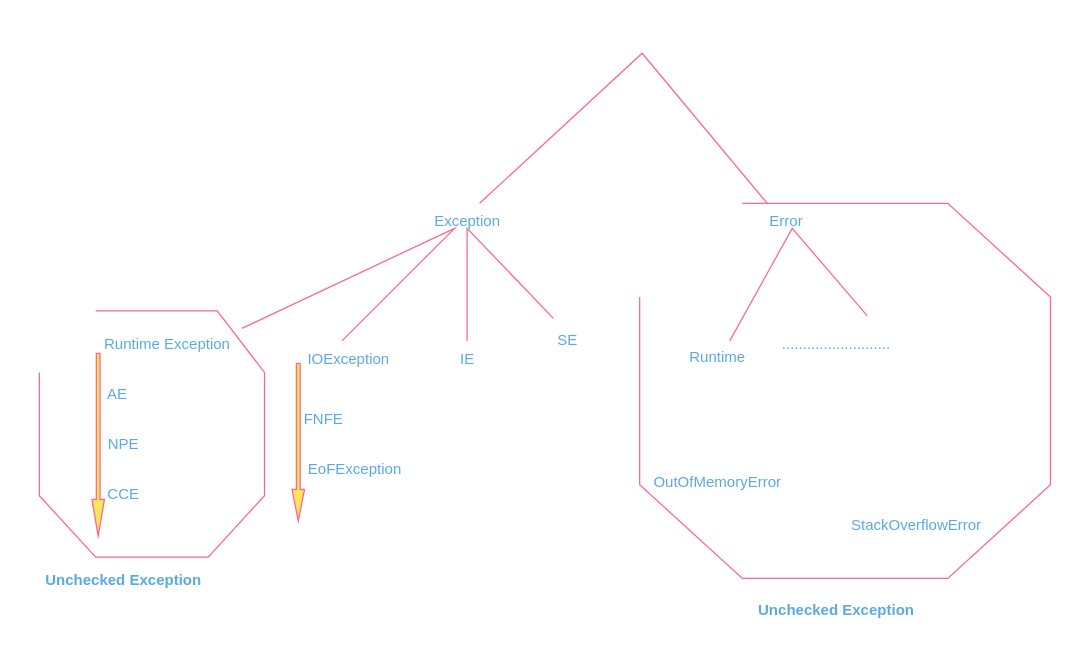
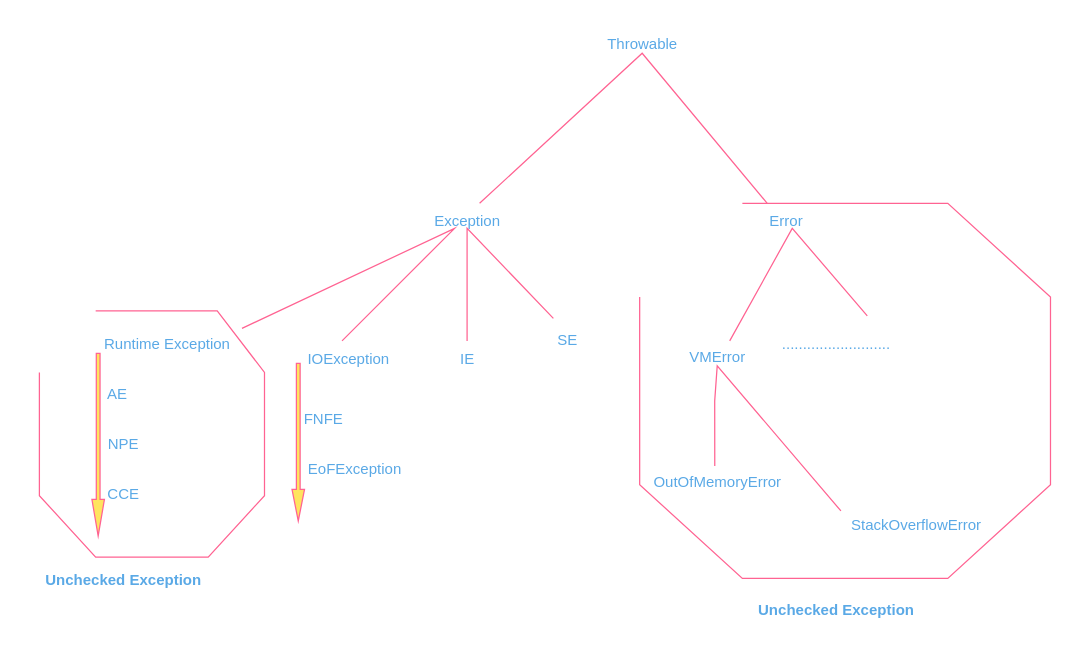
  <mxCell id="0" />
  <mxCell id="1" parent="0" />
+ <mxCell id="2" value="Throwable" style="text;html=1;align=center;verticalAlign=middle;resizable=0;points=[];autosize=1;strokeColor=none;fillColor=none;labelBackgroundColor=none;fontColor=#5AA9E6;" parent="1" vertex="1"><mxGeometry x="473" y="20" width="80" height="30" as="geometry" /></mxCell>
  <mxCell id="3" value="" style="endArrow=none;html=1;rounded=0;labelBackgroundColor=none;strokeColor=#FF6392;fontColor=default;" parent="1" edge="1"><mxGeometry width="50" height="50" relative="1" as="geometry"><mxPoint x="383" y="162" as="sourcePoint" /><mxPoint x="613" y="162" as="targetPoint" /><Array as="points"><mxPoint x="513" y="42" /></Array></mxGeometry></mxCell>
  <mxCell id="4" value="Exception" style="text;html=1;align=center;verticalAlign=middle;resizable=0;points=[];autosize=1;strokeColor=none;fillColor=none;labelBackgroundColor=none;fontColor=#5AA9E6;" parent="1" vertex="1"><mxGeometry x="333" y="162" width="80" height="30" as="geometry" /></mxCell>
  <mxCell id="5" value="Error" style="text;html=1;align=center;verticalAlign=middle;resizable=0;points=[];autosize=1;strokeColor=none;fillColor=none;labelBackgroundColor=none;fontColor=#5AA9E6;" parent="1" vertex="1"><mxGeometry x="603" y="162" width="50" height="30" as="geometry" /></mxCell>
  <mxCell id="6" value="" style="endArrow=none;html=1;rounded=0;labelBackgroundColor=none;strokeColor=#FF6392;fontColor=default;" parent="1" edge="1"><mxGeometry width="50" height="50" relative="1" as="geometry"><mxPoint x="193" y="262" as="sourcePoint" /><mxPoint x="273" y="272" as="targetPoint" /><Array as="points"><mxPoint x="363" y="182" /></Array></mxGeometry></mxCell>
  <mxCell id="7" value="" style="endArrow=none;html=1;rounded=0;entryX=0.225;entryY=-0.1;entryDx=0;entryDy=0;entryPerimeter=0;labelBackgroundColor=none;strokeColor=#FF6392;fontColor=default;" parent="1" source="12" target="10" edge="1"><mxGeometry width="50" height="50" relative="1" as="geometry"><mxPoint x="363" y="302" as="sourcePoint" /><mxPoint x="483" y="292" as="targetPoint" /><Array as="points"><mxPoint x="373" y="182" /></Array></mxGeometry></mxCell>
  <mxCell id="8" value="Runtime Exception" style="text;html=1;align=center;verticalAlign=middle;resizable=0;points=[];autosize=1;strokeColor=none;fillColor=none;labelBackgroundColor=none;fontColor=#5AA9E6;" parent="1" vertex="1"><mxGeometry x="73" y="260" width="120" height="30" as="geometry" /></mxCell>
  <mxCell id="9" value="IOException" style="text;html=1;align=center;verticalAlign=middle;resizable=0;points=[];autosize=1;strokeColor=none;fillColor=none;labelBackgroundColor=none;fontColor=#5AA9E6;" parent="1" vertex="1"><mxGeometry x="233" y="272" width="90" height="30" as="geometry" /></mxCell>
  <mxCell id="10" value="SE" style="text;html=1;align=center;verticalAlign=middle;resizable=0;points=[];autosize=1;strokeColor=none;fillColor=none;labelBackgroundColor=none;fontColor=#5AA9E6;" parent="1" vertex="1"><mxGeometry x="433" y="257" width="40" height="30" as="geometry" /></mxCell>
  <mxCell id="11" value="" style="endArrow=none;html=1;rounded=0;labelBackgroundColor=none;strokeColor=#FF6392;fontColor=default;" parent="1" target="12" edge="1"><mxGeometry width="50" height="50" relative="1" as="geometry"><mxPoint x="363" y="302" as="sourcePoint" /><mxPoint x="483" y="292" as="targetPoint" /><Array as="points" /></mxGeometry></mxCell>
  <mxCell id="12" value="IE" style="text;html=1;align=center;verticalAlign=middle;resizable=0;points=[];autosize=1;strokeColor=none;fillColor=none;labelBackgroundColor=none;fontColor=#5AA9E6;" parent="1" vertex="1"><mxGeometry x="358" y="272" width="30" height="30" as="geometry" /></mxCell>
  <mxCell id="13" value="" style="endArrow=none;html=1;rounded=0;labelBackgroundColor=none;strokeColor=#FF6392;fontColor=default;" parent="1" edge="1"><mxGeometry width="50" height="50" relative="1" as="geometry"><mxPoint x="583" y="272" as="sourcePoint" /><mxPoint x="693" y="252" as="targetPoint" /><Array as="points"><mxPoint x="633" y="182" /></Array></mxGeometry></mxCell>
- <mxCell id="14" value="Runtime" style="text;html=1;align=center;verticalAlign=middle;resizable=0;points=[];autosize=1;strokeColor=none;fillColor=none;labelBackgroundColor=none;fontColor=#5AA9E6;" parent="1" vertex="1"><mxGeometry x="538" y="270" width="70" height="30" as="geometry" /></mxCell>
+ <mxCell id="14" value="VMError" style="text;html=1;align=center;verticalAlign=middle;resizable=0;points=[];autosize=1;strokeColor=none;fillColor=none;labelBackgroundColor=none;fontColor=#5AA9E6;" parent="1" vertex="1"><mxGeometry x="538" y="270" width="70" height="30" as="geometry" /></mxCell>
  <mxCell id="15" value=".........................." style="text;html=1;align=center;verticalAlign=middle;resizable=0;points=[];autosize=1;strokeColor=none;fillColor=none;labelBackgroundColor=none;fontColor=#5AA9E6;" parent="1" vertex="1"><mxGeometry x="613" y="260" width="110" height="30" as="geometry" /></mxCell>
  <mxCell id="16" value="" style="shape=singleArrow;direction=south;whiteSpace=wrap;html=1;labelBackgroundColor=none;fillColor=#FFE45E;strokeColor=#FF6392;fontColor=#5AA9E6;" parent="1" vertex="1"><mxGeometry x="73" y="282" width="10" height="146" as="geometry" /></mxCell>
  <mxCell id="17" value="AE" style="text;html=1;align=center;verticalAlign=middle;resizable=0;points=[];autosize=1;strokeColor=none;fillColor=none;labelBackgroundColor=none;fontColor=#5AA9E6;" parent="1" vertex="1"><mxGeometry x="73" y="300" width="40" height="30" as="geometry" /></mxCell>
  <mxCell id="18" value="NPE" style="text;html=1;align=center;verticalAlign=middle;resizable=0;points=[];autosize=1;strokeColor=none;fillColor=none;labelBackgroundColor=none;fontColor=#5AA9E6;" parent="1" vertex="1"><mxGeometry x="73" y="340" width="50" height="30" as="geometry" /></mxCell>
  <mxCell id="19" value="CCE" style="text;html=1;align=center;verticalAlign=middle;resizable=0;points=[];autosize=1;strokeColor=none;fillColor=none;labelBackgroundColor=none;fontColor=#5AA9E6;" parent="1" vertex="1"><mxGeometry x="73" y="380" width="50" height="30" as="geometry" /></mxCell>
  <mxCell id="20" value="" style="shape=singleArrow;direction=south;whiteSpace=wrap;html=1;labelBackgroundColor=none;fillColor=#FFE45E;strokeColor=#FF6392;fontColor=#5AA9E6;" parent="1" vertex="1"><mxGeometry x="233" y="290" width="10" height="126" as="geometry" /></mxCell>
  <mxCell id="21" value="FNFE" style="text;html=1;align=center;verticalAlign=middle;resizable=0;points=[];autosize=1;strokeColor=none;fillColor=none;labelBackgroundColor=none;fontColor=#5AA9E6;" parent="1" vertex="1"><mxGeometry x="233" y="320" width="50" height="30" as="geometry" /></mxCell>
  <mxCell id="22" value="EoFException" style="text;html=1;align=center;verticalAlign=middle;resizable=0;points=[];autosize=1;strokeColor=none;fillColor=none;labelBackgroundColor=none;fontColor=#5AA9E6;" parent="1" vertex="1"><mxGeometry x="233" y="360" width="100" height="30" as="geometry" /></mxCell>
+ <mxCell id="23" value="" style="endArrow=none;html=1;rounded=0;exitX=0.485;exitY=0.067;exitDx=0;exitDy=0;exitPerimeter=0;labelBackgroundColor=none;strokeColor=#FF6392;fontColor=default;entryX=0.038;entryY=0.1;entryDx=0;entryDy=0;entryPerimeter=0;" parent="1" source="24" edge="1" target="25"><mxGeometry width="50" height="50" relative="1" as="geometry"><mxPoint x="523" y="362" as="sourcePoint" /><mxPoint x="673" y="392" as="targetPoint" /><Array as="points"><mxPoint x="571" y="320" /><mxPoint x="573" y="292" /></Array></mxGeometry></mxCell>
  <mxCell id="24" value="OutOfMemoryError" style="text;html=1;align=center;verticalAlign=middle;resizable=0;points=[];autosize=1;strokeColor=none;fillColor=none;labelBackgroundColor=none;fontColor=#5AA9E6;" parent="1" vertex="1"><mxGeometry x="508" y="370" width="130" height="30" as="geometry" /></mxCell>
  <mxCell id="25" value="StackOverflowError" style="text;html=1;align=center;verticalAlign=middle;resizable=0;points=[];autosize=1;strokeColor=none;fillColor=none;labelBackgroundColor=none;fontColor=#5AA9E6;" parent="1" vertex="1"><mxGeometry x="667" y="405" width="130" height="30" as="geometry" /></mxCell>
  <mxCell id="26" value="" style="verticalLabelPosition=bottom;verticalAlign=top;html=1;shape=mxgraph.basic.polygon;polyCoords=[[0.25,0],[0.79,0],[1,0.25],[1,0.75],[0.75,1],[0.25,1],[0,0.75],[0,0.25]];polyline=1;fillColor=none;strokeColor=#FF6392;fontColor=#5AA9E6;" vertex="1" parent="1"><mxGeometry x="31" y="248" width="180" height="197" as="geometry" /></mxCell>
  <mxCell id="27" value="&lt;b&gt;Unchecked Exception&lt;/b&gt;" style="text;html=1;align=center;verticalAlign=middle;resizable=0;points=[];autosize=1;strokeColor=none;fillColor=none;fontColor=#5AA9E6;" vertex="1" parent="1"><mxGeometry x="20" y="452" width="156" height="24" as="geometry" /></mxCell>
  <mxCell id="28" value="" style="verticalLabelPosition=bottom;verticalAlign=top;html=1;shape=mxgraph.basic.polygon;polyCoords=[[0.25,0],[0.75,0],[1,0.25],[1,0.75],[0.75,1],[0.25,1],[0,0.75],[0,0.25]];polyline=1;fillColor=none;strokeColor=#FF6392;fontColor=#5AA9E6;" vertex="1" parent="1"><mxGeometry x="511" y="162" width="328.5" height="300" as="geometry" /></mxCell>
  <mxCell id="29" value="&lt;b&gt;Unchecked Exception&lt;/b&gt;" style="text;html=1;align=center;verticalAlign=middle;resizable=0;points=[];autosize=1;strokeColor=none;fillColor=none;fontColor=#5AA9E6;" vertex="1" parent="1"><mxGeometry x="590" y="476" width="156" height="24" as="geometry" /></mxCell>
